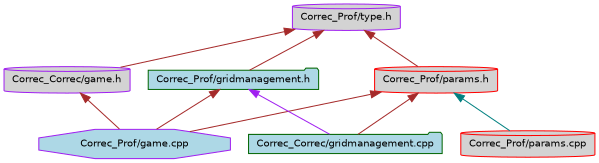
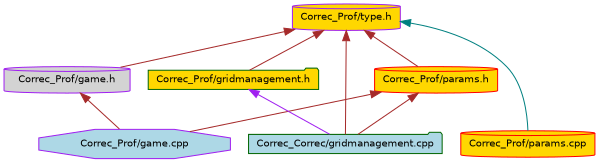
  digraph {
    node [color=purple fillcolor=lightblue fontname=Helvetica fontsize=10 shape=cylinder style=filled]
    edge [color=brown dir=back fontname=Helvetica fontsize=10 labelfontname=Helvetica labelfontsize=10 style=solid]
-   n1 [fillcolor=lightgrey fontcolor=black height=0.2 label="Correc_Prof/type.h" width=0.4]
-   n2 [fillcolor=lightgrey height=0.2 label="Correc_Correc/game.h" width=0.4]
-   n3 [color=red fillcolor=lightgrey height=0.2 label="Correc_Prof/params.h" width=0.4]
+   n1 [fillcolor=gold fontcolor=black height=0.2 label="Correc_Prof/type.h" width=0.4]
+   n2 [fillcolor=lightgrey height=0.2 label="Correc_Prof/game.h" width=0.4]
+   n3 [color=red fillcolor=gold height=0.2 label="Correc_Prof/params.h" width=0.4]
    n4 [color=darkgreen height=0.2 label="Correc_Correc/gridmanagement.cpp" shape=folder width=0.4]
-   n5 [color=darkgreen height=0.2 label="Correc_Prof/gridmanagement.h" shape=folder width=0.4]
+   n5 [color=darkgreen fillcolor=gold height=0.2 label="Correc_Prof/gridmanagement.h" shape=folder width=0.4]
    n6 [height=0.2 label="Correc_Prof/game.cpp" shape=octagon width=0.4]
-   n7 [color=red fillcolor=lightgrey height=0.2 label="Correc_Prof/params.cpp" width=0.4]
+   n7 [color=red fillcolor=gold height=0.2 label="Correc_Prof/params.cpp" width=0.4]
    n1 -> n2
    n1 -> n3
+   n1 -> n4
    n1 -> n5
    n2 -> n6
    n3 -> n4
    n3 -> n6
-   n3 -> n7 [color=teal]
+   n1 -> n7 [color=teal]
    n5 -> n4 [color=purple]
-   n5 -> n6
  }
